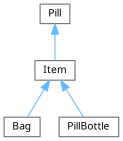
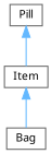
  digraph {
    fontname="Noto Sans"
    rankdir=TB
    node [color=grey40 fillcolor=white fontname="Noto Sans" fontsize=10 shape=box style=filled]
    edge [color=steelblue1 dir=back fontname="Noto Sans" fontsize=10 labelfontname=Helvetica labelfontsize=10 style=solid]
    n1 [height=0.2 label=Item width=0.4]
    n2 [height=0.2 label=Bag width=0.4]
-   n3 [height=0.2 label=PillBottle width=0.4]
    n4 [height=0.2 label=Pill width=0.4]
    n1 -> n2
-   n1 -> n3
    n4 -> n1
  }
